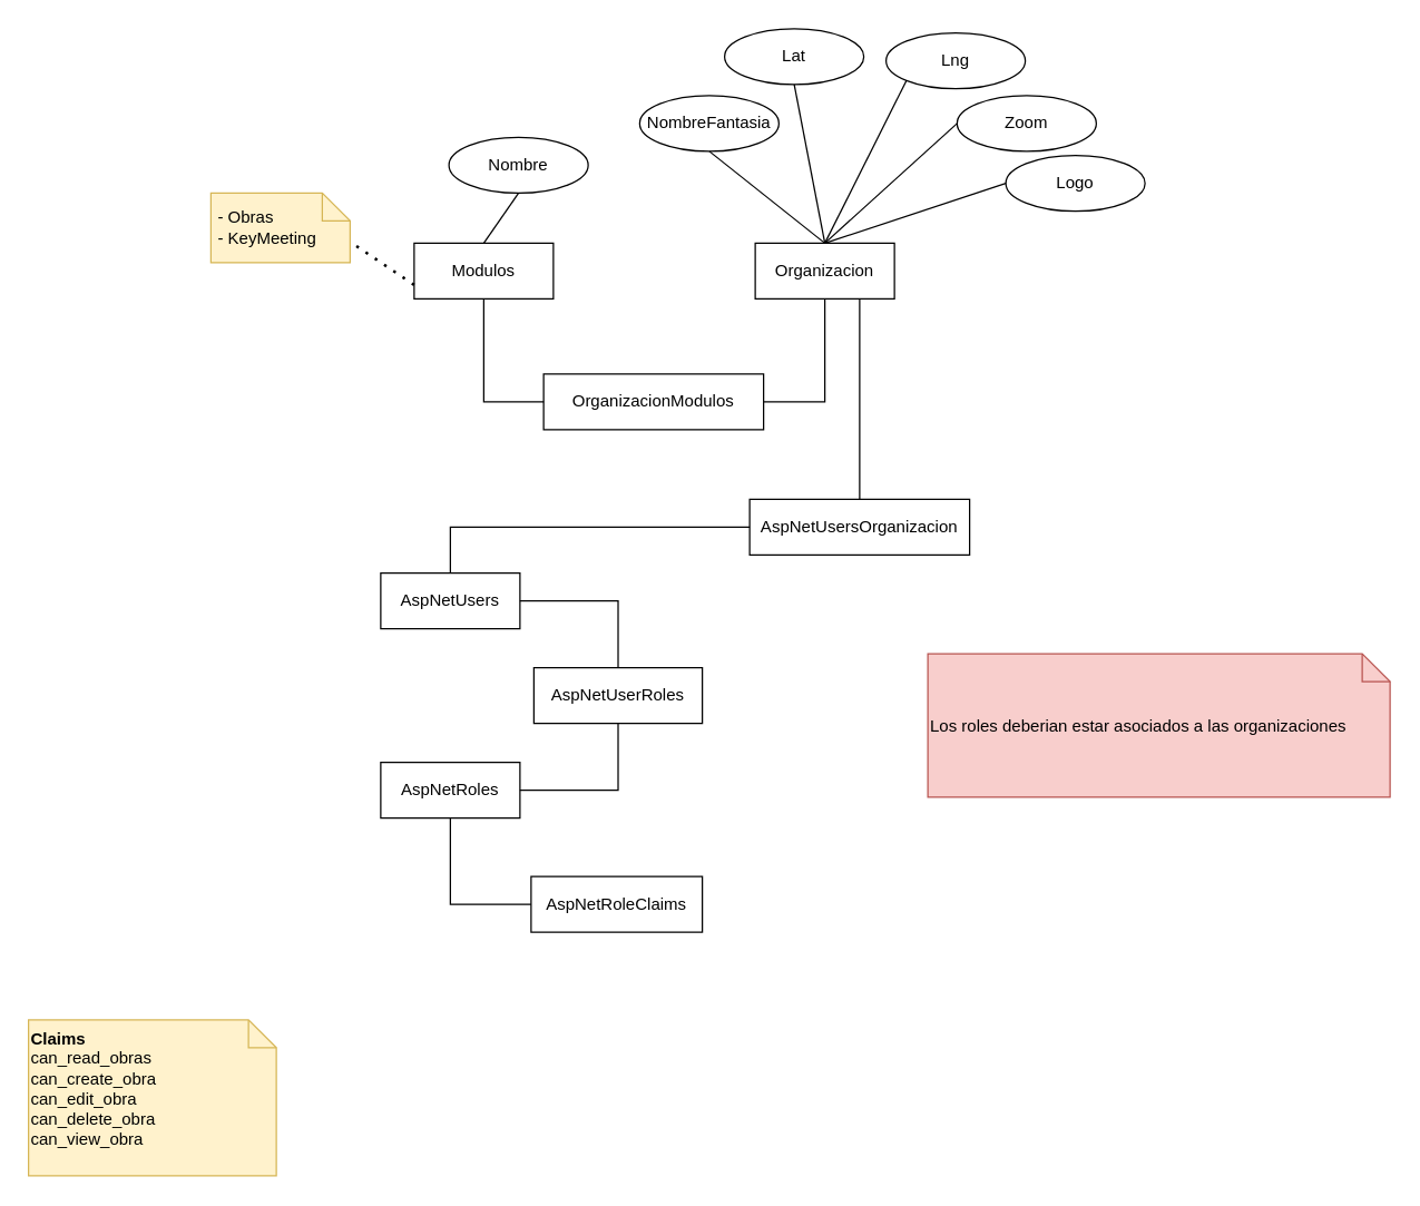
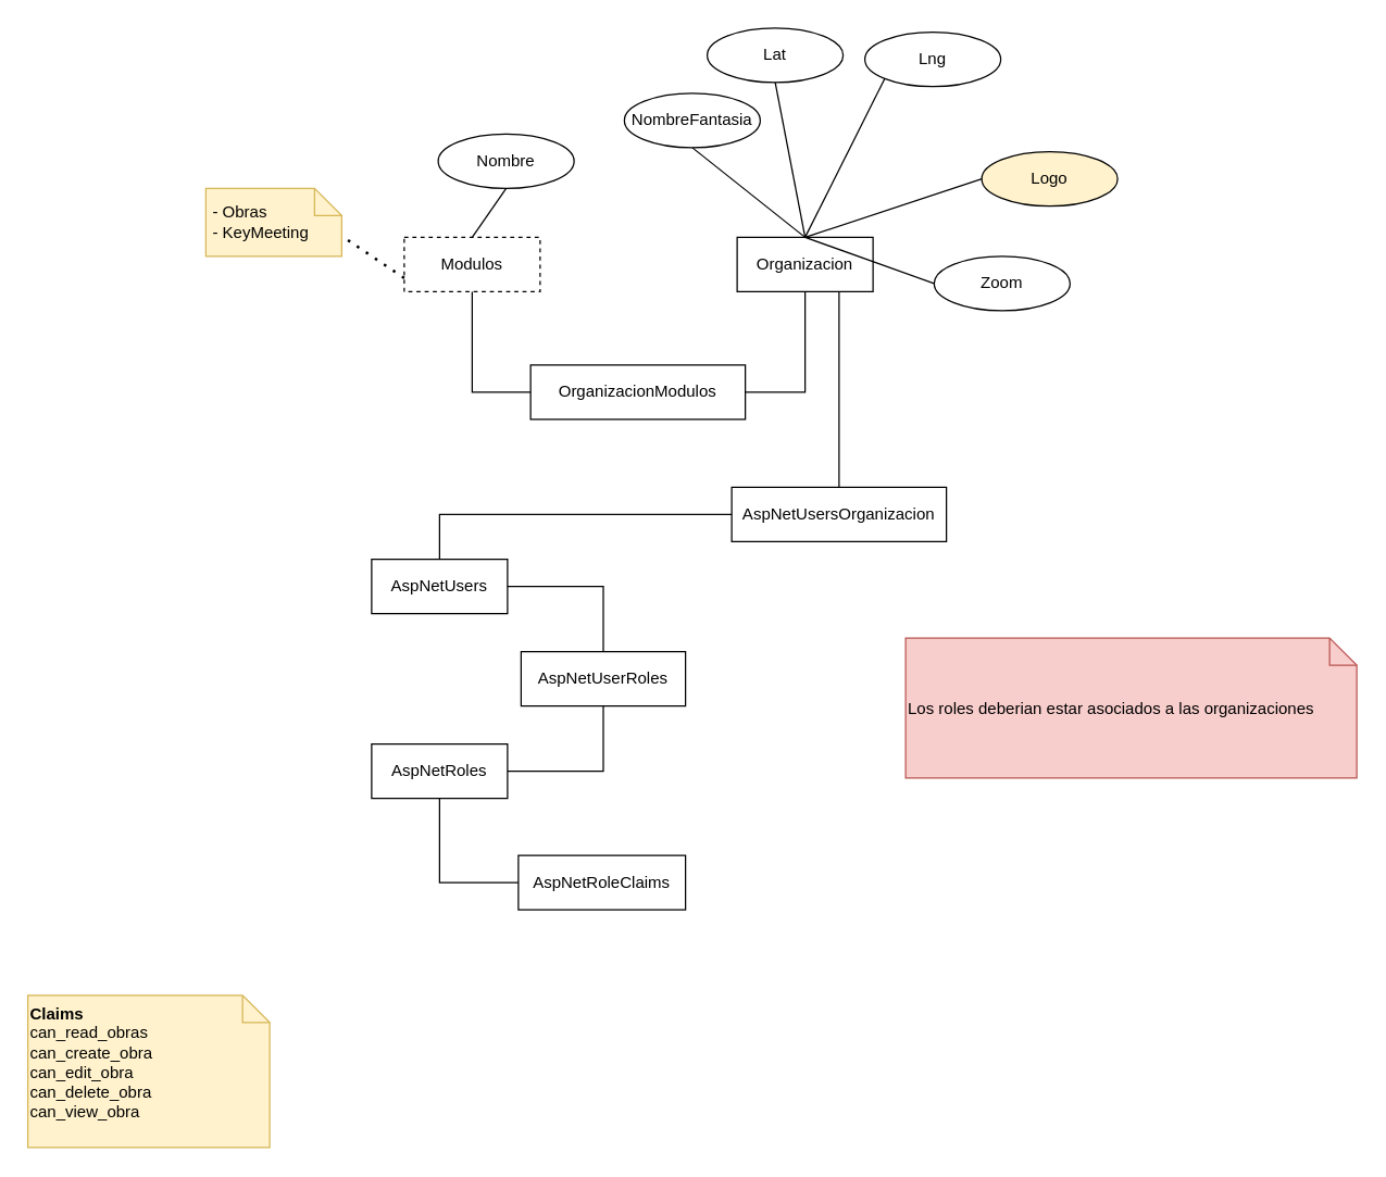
  <mxCell id="0" />
  <mxCell id="1" parent="0" />
- <mxCell id="2" value="Modulos" style="whiteSpace=wrap;html=1;align=center;" parent="1" vertex="1"><mxGeometry x="297" y="174" width="100" height="40" as="geometry" /></mxCell>
+ <mxCell id="2" value="Modulos" style="whiteSpace=wrap;html=1;align=center;dashed=1;" parent="1" vertex="1"><mxGeometry x="297" y="174" width="100" height="40" as="geometry" /></mxCell>
  <mxCell id="3" value="Organizacion" style="whiteSpace=wrap;html=1;align=center;" parent="1" vertex="1"><mxGeometry x="542" y="174" width="100" height="40" as="geometry" /></mxCell>
  <mxCell id="4" value="NombreFantasia" style="ellipse;whiteSpace=wrap;html=1;align=center;" parent="1" vertex="1"><mxGeometry x="459" y="68" width="100" height="40" as="geometry" /></mxCell>
  <mxCell id="5" value="Lng" style="ellipse;whiteSpace=wrap;html=1;align=center;" parent="1" vertex="1"><mxGeometry x="636" y="23" width="100" height="40" as="geometry" /></mxCell>
  <mxCell id="6" value="Lat" style="ellipse;whiteSpace=wrap;html=1;align=center;" parent="1" vertex="1"><mxGeometry x="520" y="20" width="100" height="40" as="geometry" /></mxCell>
- <mxCell id="7" value="Zoom" style="ellipse;whiteSpace=wrap;html=1;align=center;" parent="1" vertex="1"><mxGeometry x="687" y="68" width="100" height="40" as="geometry" /></mxCell>
- <mxCell id="8" value="Logo" style="ellipse;whiteSpace=wrap;html=1;align=center;" parent="1" vertex="1"><mxGeometry x="722" y="111" width="100" height="40" as="geometry" /></mxCell>
+ <mxCell id="7" value="Zoom" style="ellipse;whiteSpace=wrap;html=1;align=center;" parent="1" vertex="1"><mxGeometry x="687" y="188" width="100" height="40" as="geometry" /></mxCell>
+ <mxCell id="8" value="Logo" style="ellipse;whiteSpace=wrap;html=1;align=center;fillColor=#fff2cc;" parent="1" vertex="1"><mxGeometry x="722" y="111" width="100" height="40" as="geometry" /></mxCell>
  <mxCell id="9" value="" style="endArrow=none;html=1;rounded=0;exitX=0.5;exitY=0;exitDx=0;exitDy=0;entryX=0.5;entryY=1;entryDx=0;entryDy=0;" parent="1" source="3" target="4" edge="1"><mxGeometry relative="1" as="geometry"><mxPoint x="442" y="262" as="sourcePoint" /><mxPoint x="602" y="262" as="targetPoint" /></mxGeometry></mxCell>
  <mxCell id="10" value="" style="endArrow=none;html=1;rounded=0;exitX=0.5;exitY=0;exitDx=0;exitDy=0;entryX=0.5;entryY=1;entryDx=0;entryDy=0;" parent="1" source="3" target="6" edge="1"><mxGeometry relative="1" as="geometry"><mxPoint x="602" y="184" as="sourcePoint" /><mxPoint x="623" y="109" as="targetPoint" /></mxGeometry></mxCell>
  <mxCell id="11" value="" style="endArrow=none;html=1;rounded=0;exitX=0.5;exitY=0;exitDx=0;exitDy=0;entryX=0;entryY=1;entryDx=0;entryDy=0;" parent="1" source="3" target="5" edge="1"><mxGeometry relative="1" as="geometry"><mxPoint x="602" y="184" as="sourcePoint" /><mxPoint x="694" y="86" as="targetPoint" /></mxGeometry></mxCell>
  <mxCell id="12" value="" style="endArrow=none;html=1;rounded=0;exitX=0.5;exitY=0;exitDx=0;exitDy=0;entryX=0;entryY=0.5;entryDx=0;entryDy=0;" parent="1" source="3" target="7" edge="1"><mxGeometry relative="1" as="geometry"><mxPoint x="602" y="184" as="sourcePoint" /><mxPoint x="725" y="114" as="targetPoint" /></mxGeometry></mxCell>
  <mxCell id="13" value="" style="endArrow=none;html=1;rounded=0;exitX=0.5;exitY=0;exitDx=0;exitDy=0;entryX=0;entryY=0.5;entryDx=0;entryDy=0;" parent="1" source="3" target="8" edge="1"><mxGeometry relative="1" as="geometry"><mxPoint x="602" y="184" as="sourcePoint" /><mxPoint x="759" y="159" as="targetPoint" /></mxGeometry></mxCell>
  <mxCell id="14" value="Nombre" style="ellipse;whiteSpace=wrap;html=1;align=center;" parent="1" vertex="1"><mxGeometry x="322" y="98" width="100" height="40" as="geometry" /></mxCell>
  <mxCell id="15" value="" style="endArrow=none;html=1;rounded=0;exitX=0.5;exitY=0;exitDx=0;exitDy=0;entryX=0.5;entryY=1;entryDx=0;entryDy=0;" parent="1" source="2" target="14" edge="1"><mxGeometry relative="1" as="geometry"><mxPoint x="602" y="184" as="sourcePoint" /><mxPoint x="519" y="118" as="targetPoint" /></mxGeometry></mxCell>
  <mxCell id="16" value="AspNetUsers" style="whiteSpace=wrap;html=1;align=center;" parent="1" vertex="1"><mxGeometry x="273" y="411" width="100" height="40" as="geometry" /></mxCell>
  <mxCell id="17" value="OrganizacionModulos" style="whiteSpace=wrap;html=1;align=center;" parent="1" vertex="1"><mxGeometry x="390" y="268" width="158" height="40" as="geometry" /></mxCell>
  <mxCell id="18" value="" style="endArrow=none;html=1;rounded=0;exitX=0.5;exitY=1;exitDx=0;exitDy=0;entryX=0;entryY=0.5;entryDx=0;entryDy=0;edgeStyle=orthogonalEdgeStyle;" parent="1" source="2" target="17" edge="1"><mxGeometry relative="1" as="geometry"><mxPoint x="357" y="184" as="sourcePoint" /><mxPoint x="372" y="148" as="targetPoint" /></mxGeometry></mxCell>
  <mxCell id="19" value="" style="endArrow=none;html=1;rounded=0;exitX=0.5;exitY=1;exitDx=0;exitDy=0;entryX=1;entryY=0.5;entryDx=0;entryDy=0;edgeStyle=orthogonalEdgeStyle;" parent="1" source="3" target="17" edge="1"><mxGeometry relative="1" as="geometry"><mxPoint x="357" y="224" as="sourcePoint" /><mxPoint x="400" y="298" as="targetPoint" /></mxGeometry></mxCell>
  <mxCell id="20" value="AspNetRoles" style="whiteSpace=wrap;html=1;align=center;" parent="1" vertex="1"><mxGeometry x="273" y="547" width="100" height="40" as="geometry" /></mxCell>
  <mxCell id="21" value="AspNetUserRoles" style="whiteSpace=wrap;html=1;align=center;" parent="1" vertex="1"><mxGeometry x="383" y="479" width="121" height="40" as="geometry" /></mxCell>
  <mxCell id="22" value="AspNetRoleClaims" style="whiteSpace=wrap;html=1;align=center;" parent="1" vertex="1"><mxGeometry x="381" y="629" width="123" height="40" as="geometry" /></mxCell>
  <mxCell id="23" value="" style="endArrow=none;html=1;rounded=0;exitX=0.5;exitY=0;exitDx=0;exitDy=0;entryX=1;entryY=0.5;entryDx=0;entryDy=0;edgeStyle=orthogonalEdgeStyle;" parent="1" source="21" target="16" edge="1"><mxGeometry relative="1" as="geometry"><mxPoint x="442" y="530" as="sourcePoint" /><mxPoint x="602" y="530" as="targetPoint" /></mxGeometry></mxCell>
  <mxCell id="24" value="" style="endArrow=none;html=1;rounded=0;exitX=1;exitY=0.5;exitDx=0;exitDy=0;entryX=0.5;entryY=1;entryDx=0;entryDy=0;edgeStyle=orthogonalEdgeStyle;" parent="1" source="20" target="21" edge="1"><mxGeometry relative="1" as="geometry"><mxPoint x="442" y="530" as="sourcePoint" /><mxPoint x="602" y="530" as="targetPoint" /></mxGeometry></mxCell>
  <mxCell id="25" value="" style="endArrow=none;html=1;rounded=0;exitX=0.5;exitY=1;exitDx=0;exitDy=0;entryX=0;entryY=0.5;entryDx=0;entryDy=0;edgeStyle=orthogonalEdgeStyle;" parent="1" source="20" target="22" edge="1"><mxGeometry relative="1" as="geometry"><mxPoint x="442" y="530" as="sourcePoint" /><mxPoint x="602" y="530" as="targetPoint" /></mxGeometry></mxCell>
  <mxCell id="26" value="AspNetUsersOrganizacion" style="whiteSpace=wrap;html=1;align=center;" vertex="1" parent="1"><mxGeometry x="538" y="358" width="158" height="40" as="geometry" /></mxCell>
  <mxCell id="27" value="" style="endArrow=none;html=1;rounded=0;exitX=0;exitY=0.5;exitDx=0;exitDy=0;entryX=0.5;entryY=0;entryDx=0;entryDy=0;edgeStyle=orthogonalEdgeStyle;" edge="1" parent="1" source="26" target="16"><mxGeometry relative="1" as="geometry"><mxPoint x="454" y="489" as="sourcePoint" /><mxPoint x="383" y="441" as="targetPoint" /></mxGeometry></mxCell>
  <mxCell id="28" value="" style="endArrow=none;html=1;rounded=0;entryX=0.5;entryY=0;entryDx=0;entryDy=0;edgeStyle=orthogonalEdgeStyle;exitX=0.75;exitY=1;exitDx=0;exitDy=0;" edge="1" parent="1" source="3" target="26"><mxGeometry relative="1" as="geometry"><mxPoint x="638" y="265" as="sourcePoint" /><mxPoint x="333" y="421" as="targetPoint" /></mxGeometry></mxCell>
  <mxCell id="29" value="&amp;nbsp;- Obras&lt;br&gt;&amp;nbsp;- KeyMeeting" style="shape=note;size=20;whiteSpace=wrap;html=1;align=left;fillColor=#fff2cc;strokeColor=#d6b656;" vertex="1" parent="1"><mxGeometry x="151" y="138" width="100" height="50" as="geometry" /></mxCell>
  <mxCell id="30" value="" style="endArrow=none;dashed=1;html=1;dashPattern=1 3;strokeWidth=2;rounded=0;exitX=0;exitY=0.75;exitDx=0;exitDy=0;entryX=0;entryY=0;entryDx=100;entryDy=35;entryPerimeter=0;" edge="1" parent="1" source="2" target="29"><mxGeometry width="50" height="50" relative="1" as="geometry"><mxPoint x="522" y="400" as="sourcePoint" /><mxPoint x="251" y="184" as="targetPoint" /></mxGeometry></mxCell>
  <mxCell id="31" value="&lt;b&gt;Claims&lt;/b&gt;&lt;br&gt;can_read_obras&lt;br&gt;can_create_obra&lt;br&gt;can_edit_obra&lt;br&gt;can_delete_obra&lt;br&gt;can_view_obra" style="shape=note;size=20;whiteSpace=wrap;html=1;align=left;fillColor=#fff2cc;strokeColor=#d6b656;verticalAlign=top;" vertex="1" parent="1"><mxGeometry x="20" y="732" width="178" height="112" as="geometry" /></mxCell>
  <mxCell id="32" value="Los roles deberian estar asociados a las organizaciones" style="shape=note;size=20;whiteSpace=wrap;html=1;align=left;fillColor=#f8cecc;strokeColor=#b85450;" vertex="1" parent="1"><mxGeometry x="666" y="469" width="332" height="103" as="geometry" /></mxCell>
